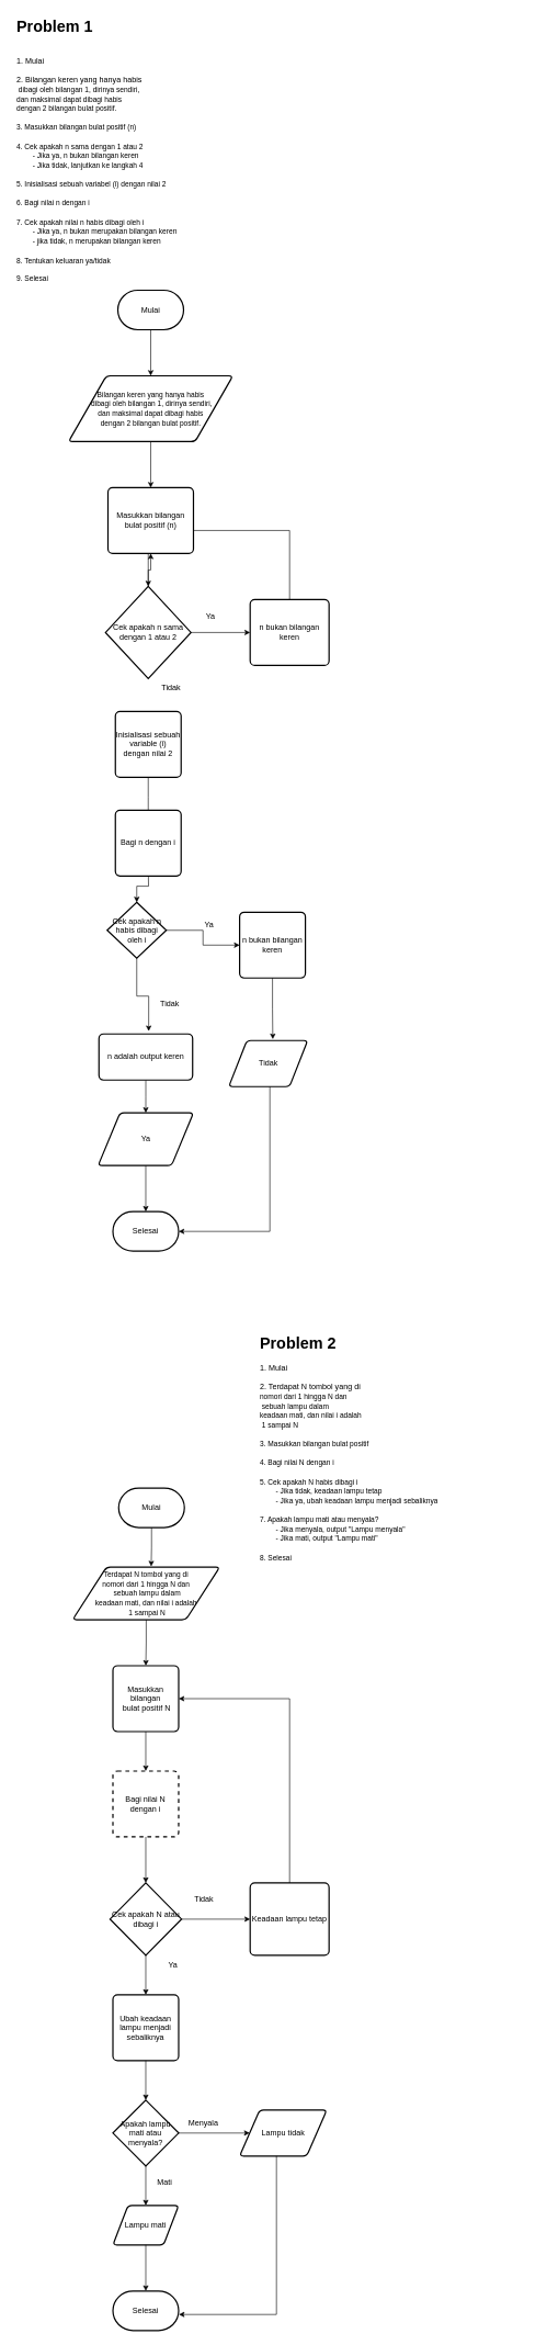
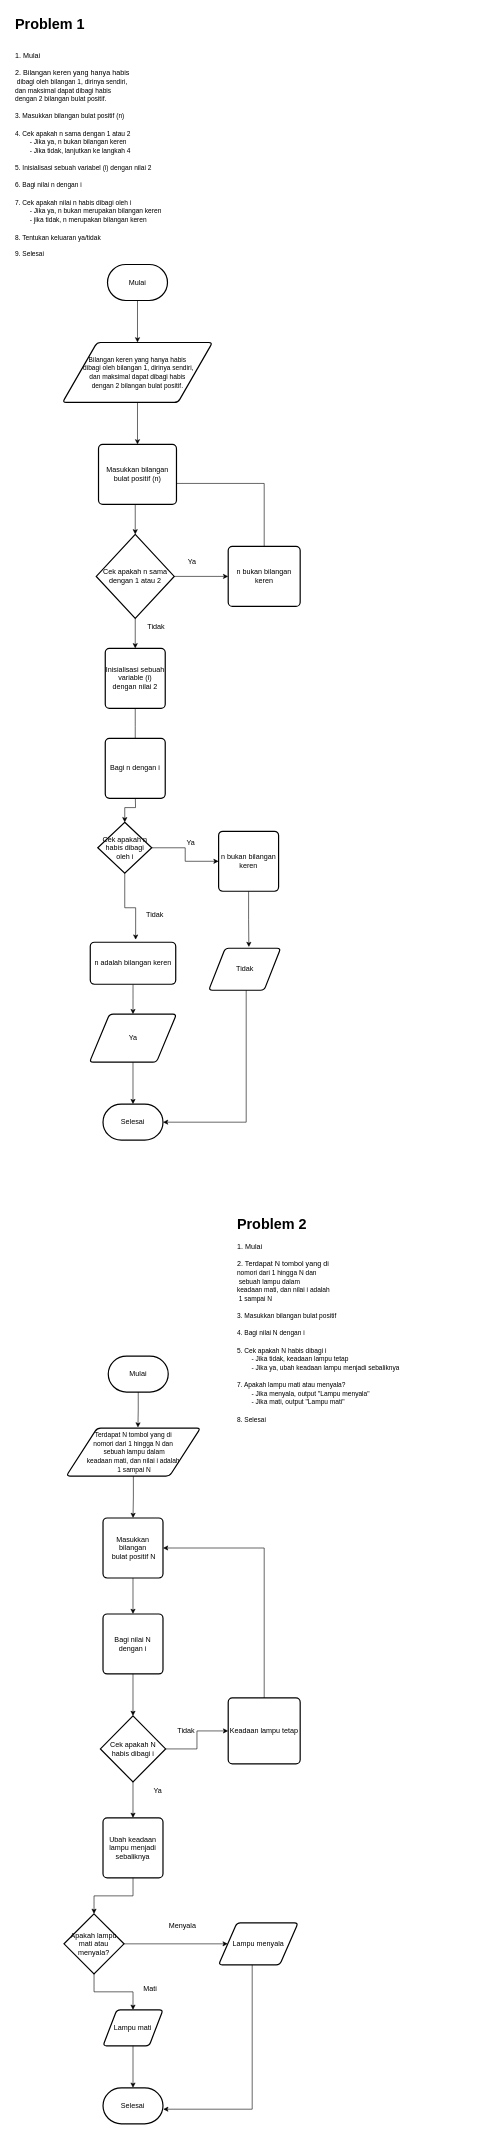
  <mxCell id="0" />
  <mxCell id="1" parent="0" />
  <mxCell id="2" style="edgeStyle=orthogonalEdgeStyle;rounded=0;orthogonalLoop=1;jettySize=auto;html=1;entryX=0.5;entryY=0;entryDx=0;entryDy=0;" edge="1" parent="1" source="3" target="53"><mxGeometry relative="1" as="geometry" /></mxCell>
  <mxCell id="3" value="Mulai" style="strokeWidth=2;html=1;shape=mxgraph.flowchart.terminator;whiteSpace=wrap;" vertex="1" parent="1"><mxGeometry x="178.75" y="440" width="100" height="60" as="geometry" /></mxCell>
  <mxCell id="4" style="edgeStyle=orthogonalEdgeStyle;rounded=0;orthogonalLoop=1;jettySize=auto;html=1;" edge="1" parent="1"><mxGeometry relative="1" as="geometry"><mxPoint x="225" y="840" as="sourcePoint" /><mxPoint x="225" y="890" as="targetPoint" /></mxGeometry></mxCell>
  <mxCell id="5" style="edgeStyle=orthogonalEdgeStyle;rounded=0;orthogonalLoop=1;jettySize=auto;html=1;entryX=0;entryY=0.5;entryDx=0;entryDy=0;" edge="1" parent="1" source="7" target="9"><mxGeometry relative="1" as="geometry" /></mxCell>
- <mxCell id="6" style="edgeStyle=orthogonalEdgeStyle;rounded=0;orthogonalLoop=1;jettySize=auto;html=1;" edge="1" parent="1" source="7" target="54"><mxGeometry relative="1" as="geometry" /></mxCell>
+ <mxCell id="6" style="edgeStyle=orthogonalEdgeStyle;rounded=0;orthogonalLoop=1;jettySize=auto;html=1;entryX=0.5;entryY=0;entryDx=0;entryDy=0;" edge="1" parent="1" source="7" target="12"><mxGeometry relative="1" as="geometry" /></mxCell>
  <mxCell id="7" value="Cek apakah n sama dengan 1 atau 2" style="strokeWidth=2;html=1;shape=mxgraph.flowchart.decision;whiteSpace=wrap;" vertex="1" parent="1"><mxGeometry x="160" y="890" width="130" height="140" as="geometry" /></mxCell>
  <mxCell id="8" style="edgeStyle=orthogonalEdgeStyle;rounded=0;orthogonalLoop=1;jettySize=auto;html=1;entryX=1;entryY=0.5;entryDx=0;entryDy=0;" edge="1" parent="1" source="9"><mxGeometry relative="1" as="geometry"><mxPoint x="282.75" y="805" as="targetPoint" /><Array as="points"><mxPoint x="440" y="805" /></Array></mxGeometry></mxCell>
  <mxCell id="9" value="n bukan bilangan keren" style="rounded=1;whiteSpace=wrap;html=1;absoluteArcSize=1;arcSize=14;strokeWidth=2;" vertex="1" parent="1"><mxGeometry x="380" y="910" width="120" height="100" as="geometry" /></mxCell>
  <mxCell id="10" value="Ya" style="text;html=1;strokeColor=none;fillColor=none;align=center;verticalAlign=middle;whiteSpace=wrap;rounded=0;" vertex="1" parent="1"><mxGeometry x="290" y="920" width="60" height="30" as="geometry" /></mxCell>
  <mxCell id="11" style="edgeStyle=orthogonalEdgeStyle;rounded=0;orthogonalLoop=1;jettySize=auto;html=1;entryX=0.5;entryY=0;entryDx=0;entryDy=0;" edge="1" parent="1" source="12"><mxGeometry relative="1" as="geometry"><mxPoint x="225" y="1240" as="targetPoint" /></mxGeometry></mxCell>
  <mxCell id="12" value="Inisialisasi sebuah variable (i) dengan nilai 2" style="rounded=1;whiteSpace=wrap;html=1;absoluteArcSize=1;arcSize=14;strokeWidth=2;" vertex="1" parent="1"><mxGeometry x="175" y="1080" width="100" height="100" as="geometry" /></mxCell>
  <mxCell id="13" value="Tidak" style="text;html=1;strokeColor=none;fillColor=none;align=center;verticalAlign=middle;whiteSpace=wrap;rounded=0;" vertex="1" parent="1"><mxGeometry x="230" y="1030" width="60" height="30" as="geometry" /></mxCell>
  <mxCell id="14" style="edgeStyle=orthogonalEdgeStyle;rounded=0;orthogonalLoop=1;jettySize=auto;html=1;entryX=0;entryY=0.5;entryDx=0;entryDy=0;" edge="1" parent="1" source="15" target="17"><mxGeometry relative="1" as="geometry" /></mxCell>
  <mxCell id="15" value="Cek apakah n &lt;br&gt;habis dibagi oleh i" style="strokeWidth=2;html=1;shape=mxgraph.flowchart.decision;whiteSpace=wrap;" vertex="1" parent="1"><mxGeometry x="162.5" y="1370" width="90" height="85" as="geometry" /></mxCell>
  <mxCell id="16" style="edgeStyle=orthogonalEdgeStyle;rounded=0;orthogonalLoop=1;jettySize=auto;html=1;entryX=0.5;entryY=0;entryDx=0;entryDy=0;entryPerimeter=0;" edge="1" parent="1" target="15"><mxGeometry relative="1" as="geometry"><mxPoint x="225" y="1320" as="sourcePoint" /></mxGeometry></mxCell>
  <mxCell id="17" value="n bukan bilangan keren" style="rounded=1;whiteSpace=wrap;html=1;absoluteArcSize=1;arcSize=14;strokeWidth=2;" vertex="1" parent="1"><mxGeometry x="364" y="1385" width="100" height="100" as="geometry" /></mxCell>
  <mxCell id="18" value="Ya" style="text;html=1;strokeColor=none;fillColor=none;align=center;verticalAlign=middle;whiteSpace=wrap;rounded=0;" vertex="1" parent="1"><mxGeometry x="287.5" y="1390" width="60" height="30" as="geometry" /></mxCell>
  <mxCell id="19" style="edgeStyle=orthogonalEdgeStyle;rounded=0;orthogonalLoop=1;jettySize=auto;html=1;entryX=0.5;entryY=0;entryDx=0;entryDy=0;" edge="1" parent="1" source="20" target="23"><mxGeometry relative="1" as="geometry" /></mxCell>
- <mxCell id="20" value="n adalah output keren" style="rounded=1;whiteSpace=wrap;html=1;absoluteArcSize=1;arcSize=14;strokeWidth=2;" vertex="1" parent="1"><mxGeometry x="150" y="1570" width="142.5" height="70" as="geometry" /></mxCell>
+ <mxCell id="20" value="n adalah bilangan keren" style="rounded=1;whiteSpace=wrap;html=1;absoluteArcSize=1;arcSize=14;strokeWidth=2;" vertex="1" parent="1"><mxGeometry x="150" y="1570" width="142.5" height="70" as="geometry" /></mxCell>
  <mxCell id="21" style="edgeStyle=orthogonalEdgeStyle;rounded=0;orthogonalLoop=1;jettySize=auto;html=1;entryX=0.531;entryY=-0.06;entryDx=0;entryDy=0;entryPerimeter=0;" edge="1" parent="1" source="15" target="20"><mxGeometry relative="1" as="geometry" /></mxCell>
  <mxCell id="22" value="Tidak" style="text;html=1;strokeColor=none;fillColor=none;align=center;verticalAlign=middle;whiteSpace=wrap;rounded=0;" vertex="1" parent="1"><mxGeometry x="227.5" y="1510" width="60" height="30" as="geometry" /></mxCell>
  <mxCell id="23" value="Ya" style="shape=parallelogram;html=1;strokeWidth=2;perimeter=parallelogramPerimeter;whiteSpace=wrap;rounded=1;arcSize=12;size=0.23;" vertex="1" parent="1"><mxGeometry x="148.75" y="1690" width="145" height="80" as="geometry" /></mxCell>
  <mxCell id="24" value="Tidak" style="shape=parallelogram;html=1;strokeWidth=2;perimeter=parallelogramPerimeter;whiteSpace=wrap;rounded=1;arcSize=12;size=0.23;" vertex="1" parent="1"><mxGeometry x="347.5" y="1580" width="120" height="70" as="geometry" /></mxCell>
  <mxCell id="25" style="edgeStyle=orthogonalEdgeStyle;rounded=0;orthogonalLoop=1;jettySize=auto;html=1;entryX=0.558;entryY=-0.029;entryDx=0;entryDy=0;entryPerimeter=0;" edge="1" parent="1" source="17" target="24"><mxGeometry relative="1" as="geometry" /></mxCell>
  <mxCell id="26" value="Selesai" style="strokeWidth=2;html=1;shape=mxgraph.flowchart.terminator;whiteSpace=wrap;" vertex="1" parent="1"><mxGeometry x="171.25" y="1840" width="100" height="60" as="geometry" /></mxCell>
  <mxCell id="27" style="edgeStyle=orthogonalEdgeStyle;rounded=0;orthogonalLoop=1;jettySize=auto;html=1;entryX=0.5;entryY=0;entryDx=0;entryDy=0;entryPerimeter=0;" edge="1" parent="1" source="23" target="26"><mxGeometry relative="1" as="geometry" /></mxCell>
  <mxCell id="28" style="edgeStyle=orthogonalEdgeStyle;rounded=0;orthogonalLoop=1;jettySize=auto;html=1;entryX=1;entryY=0.5;entryDx=0;entryDy=0;entryPerimeter=0;" edge="1" parent="1" source="24" target="26"><mxGeometry relative="1" as="geometry"><Array as="points"><mxPoint x="410" y="1870" /></Array></mxGeometry></mxCell>
  <mxCell id="29" value="Bagi n dengan i" style="rounded=1;whiteSpace=wrap;html=1;absoluteArcSize=1;arcSize=14;strokeWidth=2;" vertex="1" parent="1"><mxGeometry x="175" y="1230" width="100" height="100" as="geometry" /></mxCell>
  <mxCell id="30" value="Mulai" style="strokeWidth=2;html=1;shape=mxgraph.flowchart.terminator;whiteSpace=wrap;" vertex="1" parent="1"><mxGeometry x="180" y="2260" width="100" height="60" as="geometry" /></mxCell>
  <mxCell id="31" style="edgeStyle=orthogonalEdgeStyle;rounded=0;orthogonalLoop=1;jettySize=auto;html=1;entryX=0;entryY=0.5;entryDx=0;entryDy=0;" edge="1" parent="1" source="33" target="37"><mxGeometry relative="1" as="geometry" /></mxCell>
  <mxCell id="32" style="edgeStyle=orthogonalEdgeStyle;rounded=0;orthogonalLoop=1;jettySize=auto;html=1;entryX=0.5;entryY=0;entryDx=0;entryDy=0;" edge="1" parent="1" source="33" target="39"><mxGeometry relative="1" as="geometry" /></mxCell>
- <mxCell id="33" value="Cek apakah N atau dibagi i" style="strokeWidth=2;html=1;shape=mxgraph.flowchart.decision;whiteSpace=wrap;" vertex="1" parent="1"><mxGeometry x="166.88" y="2860" width="108.75" height="110" as="geometry" /></mxCell>
- <mxCell id="34" value="Bagi nilai N dengan i" style="rounded=1;whiteSpace=wrap;html=1;absoluteArcSize=1;arcSize=14;strokeWidth=2;dashed=1;" vertex="1" parent="1"><mxGeometry x="171.25" y="2690" width="100" height="100" as="geometry" /></mxCell>
+ <mxCell id="33" value="Cek apakah N habis dibagi i" style="strokeWidth=2;html=1;shape=mxgraph.flowchart.decision;whiteSpace=wrap;" vertex="1" parent="1"><mxGeometry x="166.88" y="2860" width="108.75" height="110" as="geometry" /></mxCell>
+ <mxCell id="34" value="Bagi nilai N dengan i" style="rounded=1;whiteSpace=wrap;html=1;absoluteArcSize=1;arcSize=14;strokeWidth=2;" vertex="1" parent="1"><mxGeometry x="171.25" y="2690" width="100" height="100" as="geometry" /></mxCell>
  <mxCell id="35" style="edgeStyle=orthogonalEdgeStyle;rounded=0;orthogonalLoop=1;jettySize=auto;html=1;entryX=0.5;entryY=0;entryDx=0;entryDy=0;entryPerimeter=0;" edge="1" parent="1" source="34" target="33"><mxGeometry relative="1" as="geometry" /></mxCell>
  <mxCell id="36" style="edgeStyle=orthogonalEdgeStyle;rounded=0;orthogonalLoop=1;jettySize=auto;html=1;entryX=1;entryY=0.5;entryDx=0;entryDy=0;" edge="1" parent="1" source="37" target="59"><mxGeometry relative="1" as="geometry"><Array as="points"><mxPoint x="440" y="2580" /></Array></mxGeometry></mxCell>
- <mxCell id="37" value="Keadaan lampu tetap" style="rounded=1;whiteSpace=wrap;html=1;absoluteArcSize=1;arcSize=14;strokeWidth=2;" vertex="1" parent="1"><mxGeometry x="380" y="2860" width="120" height="110" as="geometry" /></mxCell>
+ <mxCell id="37" value="Keadaan lampu tetap" style="rounded=1;whiteSpace=wrap;html=1;absoluteArcSize=1;arcSize=14;strokeWidth=2;" vertex="1" parent="1"><mxGeometry x="380" y="2830" width="120" height="110" as="geometry" /></mxCell>
  <mxCell id="38" value="Tidak" style="text;html=1;strokeColor=none;fillColor=none;align=center;verticalAlign=middle;whiteSpace=wrap;rounded=0;" vertex="1" parent="1"><mxGeometry x="280" y="2870" width="60" height="30" as="geometry" /></mxCell>
  <mxCell id="39" value="Ubah keadaan lampu menjadi sebaliknya" style="rounded=1;whiteSpace=wrap;html=1;absoluteArcSize=1;arcSize=14;strokeWidth=2;" vertex="1" parent="1"><mxGeometry x="171.25" y="3030" width="100" height="100" as="geometry" /></mxCell>
  <mxCell id="40" value="Ya" style="text;html=1;strokeColor=none;fillColor=none;align=center;verticalAlign=middle;whiteSpace=wrap;rounded=0;" vertex="1" parent="1"><mxGeometry x="232.5" y="2970" width="60" height="30" as="geometry" /></mxCell>
- <mxCell id="41" value="Menyala" style="text;html=1;strokeColor=none;fillColor=none;align=center;verticalAlign=middle;whiteSpace=wrap;rounded=0;" vertex="1" parent="1"><mxGeometry x="278.74" y="3210" width="60" height="30" as="geometry" /></mxCell>
+ <mxCell id="41" value="Menyala" style="text;html=1;strokeColor=none;fillColor=none;align=center;verticalAlign=middle;whiteSpace=wrap;rounded=0;" vertex="1" parent="1"><mxGeometry x="273.74" y="3195" width="60" height="30" as="geometry" /></mxCell>
  <mxCell id="42" value="Mati" style="text;html=1;strokeColor=none;fillColor=none;align=center;verticalAlign=middle;whiteSpace=wrap;rounded=0;" vertex="1" parent="1"><mxGeometry x="220" y="3300" width="60" height="30" as="geometry" /></mxCell>
  <mxCell id="43" style="edgeStyle=orthogonalEdgeStyle;rounded=0;orthogonalLoop=1;jettySize=auto;html=1;" edge="1" parent="1" source="45" target="47"><mxGeometry relative="1" as="geometry" /></mxCell>
  <mxCell id="44" style="edgeStyle=orthogonalEdgeStyle;rounded=0;orthogonalLoop=1;jettySize=auto;html=1;entryX=0.5;entryY=0;entryDx=0;entryDy=0;" edge="1" parent="1" source="45" target="48"><mxGeometry relative="1" as="geometry" /></mxCell>
- <mxCell id="45" value="Apakah lampu mati atau menyala?" style="strokeWidth=2;html=1;shape=mxgraph.flowchart.decision;whiteSpace=wrap;" vertex="1" parent="1"><mxGeometry x="171.25" y="3190" width="100" height="100" as="geometry" /></mxCell>
+ <mxCell id="45" value="Apakah lampu mati atau menyala?" style="strokeWidth=2;html=1;shape=mxgraph.flowchart.decision;whiteSpace=wrap;" vertex="1" parent="1"><mxGeometry x="106.25" y="3190" width="100" height="100" as="geometry" /></mxCell>
  <mxCell id="46" style="edgeStyle=orthogonalEdgeStyle;rounded=0;orthogonalLoop=1;jettySize=auto;html=1;entryX=0.5;entryY=0;entryDx=0;entryDy=0;entryPerimeter=0;" edge="1" parent="1" source="39" target="45"><mxGeometry relative="1" as="geometry" /></mxCell>
- <mxCell id="47" value="Lampu tidak" style="shape=parallelogram;html=1;strokeWidth=2;perimeter=parallelogramPerimeter;whiteSpace=wrap;rounded=1;arcSize=12;size=0.23;" vertex="1" parent="1"><mxGeometry x="364" y="3205" width="132.5" height="70" as="geometry" /></mxCell>
+ <mxCell id="47" value="Lampu menyala" style="shape=parallelogram;html=1;strokeWidth=2;perimeter=parallelogramPerimeter;whiteSpace=wrap;rounded=1;arcSize=12;size=0.23;" vertex="1" parent="1"><mxGeometry x="364" y="3205" width="132.5" height="70" as="geometry" /></mxCell>
  <mxCell id="48" value="Lampu mati" style="shape=parallelogram;html=1;strokeWidth=2;perimeter=parallelogramPerimeter;whiteSpace=wrap;rounded=1;arcSize=12;size=0.23;" vertex="1" parent="1"><mxGeometry x="171.25" y="3350" width="100" height="60" as="geometry" /></mxCell>
  <mxCell id="49" value="Selesai" style="strokeWidth=2;html=1;shape=mxgraph.flowchart.terminator;whiteSpace=wrap;" vertex="1" parent="1"><mxGeometry x="171.26" y="3480" width="100" height="60" as="geometry" /></mxCell>
  <mxCell id="50" style="edgeStyle=orthogonalEdgeStyle;rounded=0;orthogonalLoop=1;jettySize=auto;html=1;entryX=0.5;entryY=0;entryDx=0;entryDy=0;entryPerimeter=0;" edge="1" parent="1" source="48" target="49"><mxGeometry relative="1" as="geometry" /></mxCell>
  <mxCell id="51" style="edgeStyle=orthogonalEdgeStyle;rounded=0;orthogonalLoop=1;jettySize=auto;html=1;entryX=1.003;entryY=0.595;entryDx=0;entryDy=0;entryPerimeter=0;" edge="1" parent="1" source="47" target="49"><mxGeometry relative="1" as="geometry"><Array as="points"><mxPoint x="420" y="3516" /></Array></mxGeometry></mxCell>
  <mxCell id="52" style="edgeStyle=orthogonalEdgeStyle;rounded=0;orthogonalLoop=1;jettySize=auto;html=1;entryX=0.5;entryY=0;entryDx=0;entryDy=0;" edge="1" parent="1" source="53" target="54"><mxGeometry relative="1" as="geometry" /></mxCell>
  <mxCell id="53" value="&lt;font style=&quot;font-size: 11px;&quot;&gt;Bilangan keren yang hanya habis&lt;br&gt;&amp;nbsp;dibagi oleh bilangan 1, dirinya sendiri, &lt;br&gt;dan maksimal dapat dibagi habis &lt;br&gt;dengan 2 bilangan bulat positif.&lt;/font&gt;" style="shape=parallelogram;html=1;strokeWidth=2;perimeter=parallelogramPerimeter;whiteSpace=wrap;rounded=1;arcSize=12;size=0.23;" vertex="1" parent="1"><mxGeometry x="103.75" y="570" width="250" height="100" as="geometry" /></mxCell>
  <mxCell id="54" value="Masukkan bilangan&lt;br style=&quot;border-color: var(--border-color);&quot;&gt;bulat positif (n)" style="rounded=1;whiteSpace=wrap;html=1;absoluteArcSize=1;arcSize=14;strokeWidth=2;" vertex="1" parent="1"><mxGeometry x="163.75" y="740" width="130" height="100" as="geometry" /></mxCell>
  <mxCell id="55" style="edgeStyle=orthogonalEdgeStyle;rounded=0;orthogonalLoop=1;jettySize=auto;html=1;" edge="1" parent="1" source="56" target="59"><mxGeometry relative="1" as="geometry" /></mxCell>
  <mxCell id="56" value="&lt;font style=&quot;font-size: 11px;&quot;&gt;Terdapat N tombol yang di &lt;br&gt;nomori dari 1 hingga N dan&lt;br&gt;&amp;nbsp;sebuah lampu dalam &lt;br&gt;keadaan mati, dan nilai i adalah&lt;br&gt;&amp;nbsp;1 sampai N&lt;/font&gt;" style="shape=parallelogram;html=1;strokeWidth=2;perimeter=parallelogramPerimeter;whiteSpace=wrap;rounded=1;arcSize=12;size=0.23;" vertex="1" parent="1"><mxGeometry x="110" y="2380" width="223.74" height="80" as="geometry" /></mxCell>
  <mxCell id="57" style="edgeStyle=orthogonalEdgeStyle;rounded=0;orthogonalLoop=1;jettySize=auto;html=1;entryX=0.534;entryY=-0.011;entryDx=0;entryDy=0;entryPerimeter=0;" edge="1" parent="1" source="30" target="56"><mxGeometry relative="1" as="geometry" /></mxCell>
  <mxCell id="58" style="edgeStyle=orthogonalEdgeStyle;rounded=0;orthogonalLoop=1;jettySize=auto;html=1;entryX=0.5;entryY=0;entryDx=0;entryDy=0;" edge="1" parent="1" source="59" target="34"><mxGeometry relative="1" as="geometry" /></mxCell>
  <mxCell id="59" value="Masukkan bilangan&lt;br style=&quot;border-color: var(--border-color);&quot;&gt;&amp;nbsp;bulat positif N" style="rounded=1;whiteSpace=wrap;html=1;absoluteArcSize=1;arcSize=14;strokeWidth=2;" vertex="1" parent="1"><mxGeometry x="171.26" y="2530" width="100" height="100" as="geometry" /></mxCell>
  <mxCell id="60" value="&lt;h1&gt;Problem 1&lt;/h1&gt;&lt;div&gt;&lt;br&gt;&lt;/div&gt;&lt;div&gt;1. Mulai&lt;/div&gt;&lt;div&gt;&lt;br&gt;&lt;/div&gt;2. Bilangan keren yang hanya habis&lt;br style=&quot;border-color: var(--border-color); font-size: 11px; text-align: center;&quot;&gt;&lt;span style=&quot;font-size: 11px; text-align: center;&quot;&gt;&amp;nbsp;dibagi oleh bilangan 1, dirinya sendiri,&lt;/span&gt;&lt;br style=&quot;border-color: var(--border-color); font-size: 11px; text-align: center;&quot;&gt;&lt;span style=&quot;font-size: 11px; text-align: center;&quot;&gt;dan maksimal dapat dibagi habis&lt;/span&gt;&lt;br style=&quot;border-color: var(--border-color); font-size: 11px; text-align: center;&quot;&gt;&lt;span style=&quot;font-size: 11px; text-align: center;&quot;&gt;dengan 2 bilangan bulat positif.&lt;br&gt;&lt;br&gt;3. Masukkan bilangan bulat positif (n)&lt;br&gt;&lt;br&gt;4. Cek apakah n sama dengan 1 atau 2&lt;br&gt;&lt;span style=&quot;white-space: pre;&quot;&gt;&#09;&lt;/span&gt;- Jika ya, n bukan bilangan keren&lt;br&gt;&lt;span style=&quot;white-space: pre;&quot;&gt;&#09;&lt;/span&gt;- Jika tidak, lanjutkan ke langkah 4&lt;br&gt;&lt;br&gt;5. Inisialisasi sebuah variabel (i) dengan nilai 2&lt;br&gt;&lt;br&gt;6. Bagi nilai n dengan i&lt;br&gt;&lt;br&gt;7. Cek apakah nilai n habis dibagi oleh i&lt;br&gt;&lt;span style=&quot;white-space: pre;&quot;&gt;&#09;&lt;/span&gt;- Jika ya, n bukan merupakan bilangan keren&lt;br&gt;&lt;span style=&quot;white-space: pre;&quot;&gt;&#09;&lt;/span&gt;- jika tidak, n merupakan bilangan keren&lt;br&gt;&lt;br&gt;8. Tentukan keluaran ya/tidak&lt;br&gt;&lt;br&gt;9. Selesai&lt;br&gt;&lt;br&gt;&lt;/span&gt;" style="text;html=1;strokeColor=none;fillColor=none;spacing=5;spacingTop=-20;whiteSpace=wrap;overflow=hidden;rounded=0;" vertex="1" parent="1"><mxGeometry x="20" y="20" width="600" height="410" as="geometry" /></mxCell>
  <mxCell id="61" value="&lt;h1&gt;Problem 2&lt;/h1&gt;&lt;div&gt;1. Mulai&amp;nbsp;&lt;/div&gt;&lt;div&gt;&lt;br&gt;&lt;/div&gt;2. Terdapat N tombol yang di&lt;br style=&quot;border-color: var(--border-color); font-size: 11px; text-align: center;&quot;&gt;&lt;span style=&quot;font-size: 11px; text-align: center;&quot;&gt;nomori dari 1 hingga N dan&lt;/span&gt;&lt;br style=&quot;border-color: var(--border-color); font-size: 11px; text-align: center;&quot;&gt;&lt;span style=&quot;font-size: 11px; text-align: center;&quot;&gt;&amp;nbsp;sebuah lampu dalam&lt;/span&gt;&lt;br style=&quot;border-color: var(--border-color); font-size: 11px; text-align: center;&quot;&gt;&lt;span style=&quot;font-size: 11px; text-align: center;&quot;&gt;keadaan mati, dan nilai i adalah&lt;/span&gt;&lt;br style=&quot;border-color: var(--border-color); font-size: 11px; text-align: center;&quot;&gt;&lt;span style=&quot;font-size: 11px; text-align: center;&quot;&gt;&amp;nbsp;1 sampai N&lt;br&gt;&lt;br&gt;3. Masukkan bilangan bulat positif&lt;br&gt;&lt;br&gt;4. Bagi nilai N dengan i&lt;br&gt;&lt;br&gt;5. Cek apakah N habis dibagi i&lt;br&gt;&lt;span style=&quot;white-space: pre;&quot;&gt;&#09;&lt;/span&gt;- Jika tidak, keadaan lampu tetap&lt;br&gt;&lt;span style=&quot;white-space: pre;&quot;&gt;&#09;&lt;/span&gt;- Jika ya, ubah keadaan lampu menjadi sebaliknya&lt;br&gt;&lt;br&gt;7. Apakah lampu mati atau menyala?&lt;br&gt;&lt;span style=&quot;white-space: pre;&quot;&gt;&#09;&lt;/span&gt;- Jika menyala, output &quot;Lampu menyala&quot;&lt;br&gt;&lt;span style=&quot;white-space: pre;&quot;&gt;&#09;&lt;/span&gt;- Jika mati, output &quot;Lampu mati&quot;&lt;br&gt;&lt;br&gt;8. Selesai&lt;br&gt;&lt;/span&gt;" style="text;html=1;strokeColor=none;fillColor=none;spacing=5;spacingTop=-20;whiteSpace=wrap;overflow=hidden;rounded=0;" vertex="1" parent="1"><mxGeometry x="390" y="2020" width="420" height="360" as="geometry" /></mxCell>
